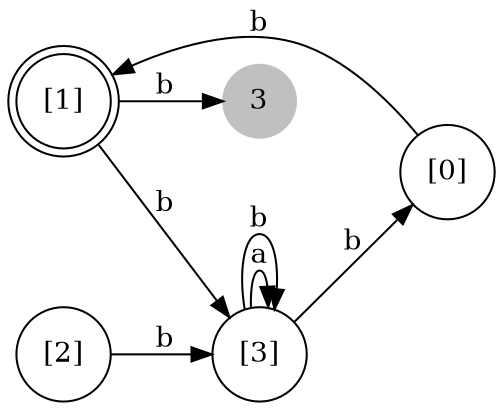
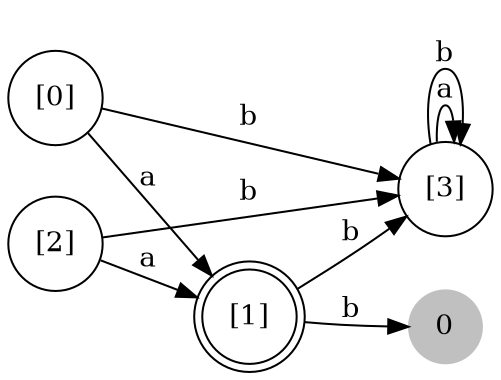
  digraph {
    rankdir=LR
    node [shape=circle]
-   0 [color=gray style=filled label=3]
+   0 [color=gray style=filled]
    "[1]" [shape=doublecircle]
    "[3]"
    "[2]"
    "[0]"
    "[1]" -> 0 [label=b]
    "[1]" -> "[3]" [label=b]
    "[3]" -> "[3]" [label=a]
    "[3]" -> "[3]" [label=b]
+   "[2]" -> "[1]" [label=a]
    "[2]" -> "[3]" [label=b]
-   "[0]" -> "[1]" [label=b]
-   "[3]" -> "[0]" [label=b]
+   "[0]" -> "[1]" [label=a]
+   "[0]" -> "[3]" [label=b]
  }
